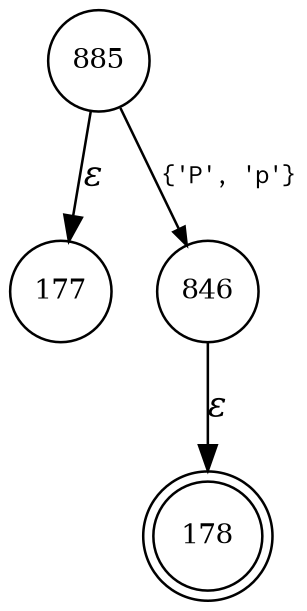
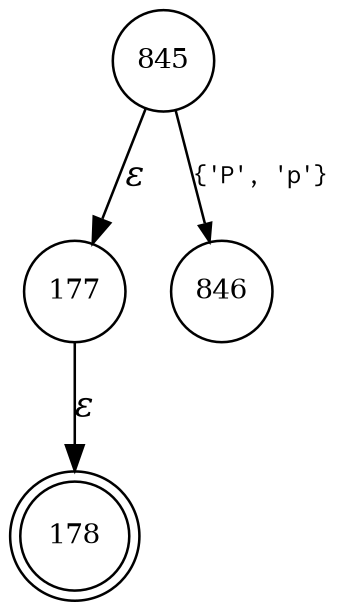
  digraph {
    rankdir=TB
    node [fixedsize=true fontsize=11 shape=circle peripheries=1]
    edge [fontname="Times-Italic"]
    n1 [label=178 shape=doublecircle width=.6 peripheries=""]
    n2 [label=177 width=.55]
-   n3 [label=885 width=.55]
+   n3 [label=845 width=.55]
    n4 [label=846 width=.55]
    n3 -> n2 [label="&epsilon;"]
    n3 -> n4 [arrowhead=normal arrowsize=.7 fontname=Courier fontsize=11 label="{'P', 'p'}"]
-   n4 -> n1 [label="&epsilon;"]
+   n2 -> n1 [label="&epsilon;"]
  }
